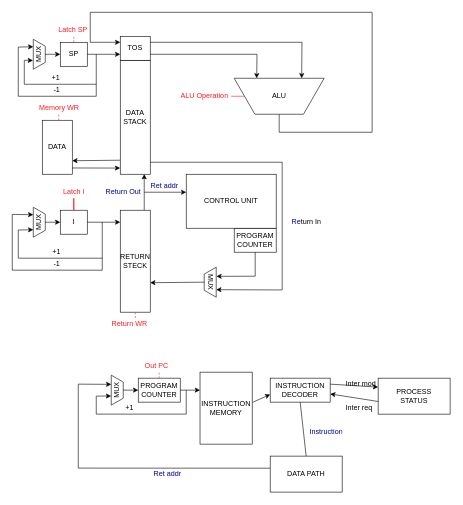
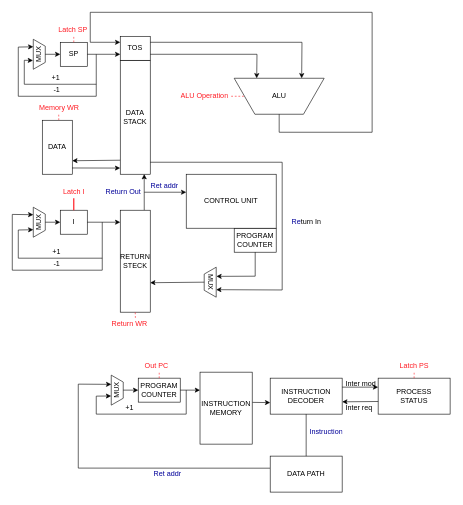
  <mxCell id="0" />
  <mxCell id="1" parent="0" />
  <mxCell id="2" value="DATA STACK" style="rounded=0;whiteSpace=wrap;html=1;" parent="1" vertex="1"><mxGeometry x="200" y="100" width="50" height="190" as="geometry" /></mxCell>
  <mxCell id="3" value="TOS" style="rounded=0;whiteSpace=wrap;html=1;" parent="1" vertex="1"><mxGeometry x="200" y="60" width="50" height="40" as="geometry" /></mxCell>
  <mxCell id="4" value="ALU&lt;br&gt;" style="verticalLabelPosition=middle;verticalAlign=middle;html=1;shape=trapezoid;perimeter=trapezoidPerimeter;whiteSpace=wrap;size=0.23;arcSize=10;flipV=1;labelPosition=center;align=center;" parent="1" vertex="1"><mxGeometry x="390" y="130" width="150" height="60" as="geometry" /></mxCell>
  <mxCell id="5" value="" style="endArrow=classic;html=1;rounded=0;exitX=1;exitY=0.75;exitDx=0;exitDy=0;entryX=0.25;entryY=0;entryDx=0;entryDy=0;" parent="1" source="3" target="4" edge="1"><mxGeometry width="50" height="50" relative="1" as="geometry"><mxPoint x="350" y="80" as="sourcePoint" /><mxPoint x="400" y="30" as="targetPoint" /><Array as="points"><mxPoint x="428" y="90" /></Array></mxGeometry></mxCell>
  <mxCell id="6" value="" style="endArrow=classic;html=1;rounded=0;exitX=1;exitY=0.25;exitDx=0;exitDy=0;entryX=0.75;entryY=0;entryDx=0;entryDy=0;" parent="1" source="3" target="4" edge="1"><mxGeometry width="50" height="50" relative="1" as="geometry"><mxPoint x="350" y="80" as="sourcePoint" /><mxPoint x="400" y="30" as="targetPoint" /><Array as="points"><mxPoint x="503" y="70" /></Array></mxGeometry></mxCell>
  <mxCell id="7" value="SP" style="rounded=0;whiteSpace=wrap;html=1;" parent="1" vertex="1"><mxGeometry x="100" y="70" width="45" height="40" as="geometry" /></mxCell>
  <mxCell id="8" value="" style="endArrow=classic;html=1;rounded=0;exitX=1;exitY=0.5;exitDx=0;exitDy=0;entryX=0;entryY=0.75;entryDx=0;entryDy=0;" parent="1" source="7" target="3" edge="1"><mxGeometry width="50" height="50" relative="1" as="geometry"><mxPoint x="300" y="150" as="sourcePoint" /><mxPoint x="350" y="100" as="targetPoint" /></mxGeometry></mxCell>
  <mxCell id="9" value="" style="endArrow=classic;html=1;rounded=0;exitX=0.5;exitY=1;exitDx=0;exitDy=0;entryX=0;entryY=0.25;entryDx=0;entryDy=0;" parent="1" source="4" target="3" edge="1"><mxGeometry width="50" height="50" relative="1" as="geometry"><mxPoint x="290" y="150" as="sourcePoint" /><mxPoint x="200" y="20" as="targetPoint" /><Array as="points"><mxPoint x="465" y="220" /><mxPoint x="620" y="220" /><mxPoint x="620" y="20" /><mxPoint x="150" y="20" /><mxPoint x="150" y="70" /></Array></mxGeometry></mxCell>
  <mxCell id="10" value="RETURN&lt;br&gt;STECK" style="rounded=0;whiteSpace=wrap;html=1;" parent="1" vertex="1"><mxGeometry x="200" y="350" width="50" height="170" as="geometry" /></mxCell>
  <mxCell id="11" value="" style="endArrow=classic;html=1;rounded=0;exitX=0.8;exitY=-0.001;exitDx=0;exitDy=0;entryX=0.799;entryY=0.999;entryDx=0;entryDy=0;exitPerimeter=0;entryPerimeter=0;" parent="1" source="10" target="2" edge="1"><mxGeometry width="50" height="50" relative="1" as="geometry"><mxPoint x="350" y="270" as="sourcePoint" /><mxPoint x="400" y="220" as="targetPoint" /></mxGeometry></mxCell>
  <mxCell id="12" value="" style="endArrow=classic;html=1;rounded=0;entryX=0.75;entryY=0;entryDx=0;entryDy=0;" parent="1" edge="1" target="34"><mxGeometry width="50" height="50" relative="1" as="geometry"><mxPoint x="250" y="270" as="sourcePoint" /><mxPoint x="430" y="530" as="targetPoint" /><Array as="points"><mxPoint x="470" y="270" /><mxPoint x="470" y="483" /></Array></mxGeometry></mxCell>
  <mxCell id="13" value="PROGRAM COUNTER" style="rounded=0;whiteSpace=wrap;html=1;" parent="1" vertex="1"><mxGeometry x="390" y="380" width="70" height="40" as="geometry" /></mxCell>
  <mxCell id="14" value="" style="endArrow=classic;html=1;rounded=0;exitX=0.5;exitY=1;exitDx=0;exitDy=0;entryX=0.306;entryY=1.019;entryDx=0;entryDy=0;entryPerimeter=0;" parent="1" source="13" target="34" edge="1"><mxGeometry width="50" height="50" relative="1" as="geometry"><mxPoint x="330" y="330" as="sourcePoint" /><mxPoint x="425" y="480" as="targetPoint" /><Array as="points"><mxPoint x="425" y="460" /></Array></mxGeometry></mxCell>
  <mxCell id="15" value="DATA&lt;br&gt;" style="rounded=0;whiteSpace=wrap;html=1;" parent="1" vertex="1"><mxGeometry x="70" y="200" width="50" height="90" as="geometry" /></mxCell>
  <mxCell id="16" value="" style="endArrow=classic;html=1;rounded=0;exitX=0.995;exitY=0.884;exitDx=0;exitDy=0;exitPerimeter=0;entryX=-0.003;entryY=0.946;entryDx=0;entryDy=0;entryPerimeter=0;" parent="1" source="15" target="2" edge="1"><mxGeometry width="50" height="50" relative="1" as="geometry"><mxPoint x="420" y="390" as="sourcePoint" /><mxPoint x="470" y="340" as="targetPoint" /></mxGeometry></mxCell>
  <mxCell id="17" value="" style="endArrow=classic;html=1;rounded=0;entryX=1;entryY=0.75;entryDx=0;entryDy=0;exitX=-0.004;exitY=0.877;exitDx=0;exitDy=0;exitPerimeter=0;" parent="1" source="2" target="15" edge="1"><mxGeometry width="50" height="50" relative="1" as="geometry"><mxPoint x="320" y="320" as="sourcePoint" /><mxPoint x="370" y="270" as="targetPoint" /></mxGeometry></mxCell>
  <mxCell id="18" value="I" style="rounded=0;whiteSpace=wrap;html=1;" parent="1" vertex="1"><mxGeometry x="100" y="350" width="45" height="40" as="geometry" /></mxCell>
  <mxCell id="19" value="" style="endArrow=classic;html=1;rounded=0;exitX=1;exitY=0.5;exitDx=0;exitDy=0;" parent="1" source="18" edge="1"><mxGeometry width="50" height="50" relative="1" as="geometry"><mxPoint x="240" y="400" as="sourcePoint" /><mxPoint x="200" y="370" as="targetPoint" /></mxGeometry></mxCell>
  <mxCell id="20" value="MUX" style="verticalLabelPosition=middle;verticalAlign=middle;html=1;shape=trapezoid;perimeter=trapezoidPerimeter;whiteSpace=wrap;size=0.23;arcSize=10;flipV=1;labelPosition=center;align=center;rotation=-90;" parent="1" vertex="1"><mxGeometry x="40" y="360" width="50" height="20" as="geometry" /></mxCell>
  <mxCell id="21" value="MUX" style="verticalLabelPosition=middle;verticalAlign=middle;html=1;shape=trapezoid;perimeter=trapezoidPerimeter;whiteSpace=wrap;size=0.23;arcSize=10;flipV=1;labelPosition=center;align=center;rotation=-90;" parent="1" vertex="1"><mxGeometry x="40" y="80" width="50" height="20" as="geometry" /></mxCell>
  <mxCell id="22" value="" style="endArrow=classic;html=1;rounded=0;entryX=0.75;entryY=0;entryDx=0;entryDy=0;" parent="1" target="21" edge="1"><mxGeometry width="50" height="50" relative="1" as="geometry"><mxPoint x="160" y="90" as="sourcePoint" /><mxPoint x="30" y="70" as="targetPoint" /><Array as="points"><mxPoint x="160" y="160" /><mxPoint x="30" y="160" /><mxPoint x="30" y="78" /></Array></mxGeometry></mxCell>
  <mxCell id="23" value="" style="endArrow=classic;html=1;rounded=0;entryX=0.294;entryY=1.026;entryDx=0;entryDy=0;entryPerimeter=0;" parent="1" target="21" edge="1"><mxGeometry width="50" height="50" relative="1" as="geometry"><mxPoint x="160" y="140" as="sourcePoint" /><mxPoint x="40" y="140" as="targetPoint" /><Array as="points"><mxPoint x="40" y="140" /><mxPoint x="40" y="100" /></Array></mxGeometry></mxCell>
  <mxCell id="24" value="" style="endArrow=classic;html=1;rounded=0;exitX=0.5;exitY=1;exitDx=0;exitDy=0;entryX=0;entryY=0.5;entryDx=0;entryDy=0;" parent="1" source="21" target="7" edge="1"><mxGeometry width="50" height="50" relative="1" as="geometry"><mxPoint x="180" y="130" as="sourcePoint" /><mxPoint x="230" y="80" as="targetPoint" /></mxGeometry></mxCell>
  <mxCell id="25" value="" style="endArrow=classic;html=1;rounded=0;exitX=0.5;exitY=1;exitDx=0;exitDy=0;entryX=0;entryY=0.5;entryDx=0;entryDy=0;" parent="1" source="20" target="18" edge="1"><mxGeometry width="50" height="50" relative="1" as="geometry"><mxPoint x="140" y="350" as="sourcePoint" /><mxPoint x="190" y="300" as="targetPoint" /></mxGeometry></mxCell>
  <mxCell id="26" value="" style="endArrow=classic;html=1;rounded=0;entryX=0.75;entryY=0;entryDx=0;entryDy=0;" parent="1" target="20" edge="1"><mxGeometry width="50" height="50" relative="1" as="geometry"><mxPoint x="170" y="370" as="sourcePoint" /><mxPoint x="190" y="300" as="targetPoint" /><Array as="points"><mxPoint x="170" y="450" /><mxPoint x="20" y="450" /><mxPoint x="20" y="357" /></Array></mxGeometry></mxCell>
  <mxCell id="27" value="" style="endArrow=classic;html=1;rounded=0;entryX=0.25;entryY=0;entryDx=0;entryDy=0;" parent="1" target="20" edge="1"><mxGeometry width="50" height="50" relative="1" as="geometry"><mxPoint x="170" y="430" as="sourcePoint" /><mxPoint x="30" y="430" as="targetPoint" /><Array as="points"><mxPoint x="30" y="430" /><mxPoint x="30" y="383" /></Array></mxGeometry></mxCell>
  <mxCell id="28" value="+1" style="text;strokeColor=none;fillColor=none;align=left;verticalAlign=middle;spacingLeft=4;spacingRight=4;overflow=hidden;points=[[0,0.5],[1,0.5]];portConstraint=eastwest;rotatable=0;whiteSpace=wrap;html=1;" parent="1" vertex="1"><mxGeometry x="81.25" y="410" width="27.5" height="20" as="geometry" /></mxCell>
  <mxCell id="29" value="-1" style="text;strokeColor=none;fillColor=none;align=left;verticalAlign=middle;spacingLeft=4;spacingRight=4;overflow=hidden;points=[[0,0.5],[1,0.5]];portConstraint=eastwest;rotatable=0;whiteSpace=wrap;html=1;" parent="1" vertex="1"><mxGeometry x="82.5" y="430" width="27.5" height="20" as="geometry" /></mxCell>
  <mxCell id="30" value="+1" style="text;strokeColor=none;fillColor=none;align=left;verticalAlign=middle;spacingLeft=4;spacingRight=4;overflow=hidden;points=[[0,0.5],[1,0.5]];portConstraint=eastwest;rotatable=0;whiteSpace=wrap;html=1;" parent="1" vertex="1"><mxGeometry x="80" y="120" width="27.5" height="20" as="geometry" /></mxCell>
  <mxCell id="31" value="-1" style="text;strokeColor=none;fillColor=none;align=left;verticalAlign=middle;spacingLeft=4;spacingRight=4;overflow=hidden;points=[[0,0.5],[1,0.5]];portConstraint=eastwest;rotatable=0;whiteSpace=wrap;html=1;" parent="1" vertex="1"><mxGeometry x="82.5" y="140" width="27.5" height="20" as="geometry" /></mxCell>
  <mxCell id="32" value="" style="endArrow=classic;html=1;rounded=0;" parent="1" edge="1"><mxGeometry width="50" height="50" relative="1" as="geometry"><mxPoint x="240" y="320" as="sourcePoint" /><mxPoint x="310" y="320" as="targetPoint" /></mxGeometry></mxCell>
  <mxCell id="33" value="CONTROL UNIT" style="rounded=0;whiteSpace=wrap;html=1;" parent="1" vertex="1"><mxGeometry x="310" y="290" width="150" height="90" as="geometry" /></mxCell>
  <mxCell id="34" value="MUX" style="verticalLabelPosition=middle;verticalAlign=middle;html=1;shape=trapezoid;perimeter=trapezoidPerimeter;whiteSpace=wrap;size=0.23;arcSize=10;flipV=1;labelPosition=center;align=center;rotation=90;" vertex="1" parent="1"><mxGeometry x="325" y="460" width="50" height="20" as="geometry" /></mxCell>
  <mxCell id="35" value="" style="endArrow=classic;html=1;rounded=0;exitX=0.5;exitY=1;exitDx=0;exitDy=0;entryX=0.998;entryY=0.711;entryDx=0;entryDy=0;entryPerimeter=0;" edge="1" parent="1" source="34" target="10"><mxGeometry width="50" height="50" relative="1" as="geometry"><mxPoint x="320" y="380" as="sourcePoint" /><mxPoint x="370" y="330" as="targetPoint" /></mxGeometry></mxCell>
  <mxCell id="36" value="DATA PATH" style="rounded=0;whiteSpace=wrap;html=1;" vertex="1" parent="1"><mxGeometry x="450" y="760" width="120" height="60" as="geometry" /></mxCell>
  <mxCell id="37" value="PROGRAM COUNTER" style="rounded=0;whiteSpace=wrap;html=1;" vertex="1" parent="1"><mxGeometry x="230" y="630" width="70" height="40" as="geometry" /></mxCell>
  <mxCell id="38" value="MUX" style="verticalLabelPosition=middle;verticalAlign=middle;html=1;shape=trapezoid;perimeter=trapezoidPerimeter;whiteSpace=wrap;size=0.23;arcSize=10;flipV=1;labelPosition=center;align=center;rotation=-90;" vertex="1" parent="1"><mxGeometry x="170" y="640" width="50" height="20" as="geometry" /></mxCell>
  <mxCell id="39" value="INSTRUCTION&lt;br&gt;MEMORY" style="rounded=0;whiteSpace=wrap;html=1;" vertex="1" parent="1"><mxGeometry x="333" y="620" width="87" height="120" as="geometry" /></mxCell>
- <mxCell id="40" value="INSTRUCTION DECODER" style="rounded=0;whiteSpace=wrap;html=1;" vertex="1" parent="1"><mxGeometry x="450" y="630" width="100" height="40" as="geometry" /></mxCell>
+ <mxCell id="40" value="INSTRUCTION DECODER" style="rounded=0;whiteSpace=wrap;html=1;" vertex="1" parent="1"><mxGeometry x="450" y="630" width="120" height="60" as="geometry" /></mxCell>
  <mxCell id="41" value="PROCESS&lt;br&gt;STATUS" style="rounded=0;whiteSpace=wrap;html=1;" vertex="1" parent="1"><mxGeometry x="630" y="630" width="120" height="60" as="geometry" /></mxCell>
  <mxCell id="42" value="" style="endArrow=classic;html=1;rounded=0;entryX=0;entryY=0.25;entryDx=0;entryDy=0;exitX=1;exitY=0.25;exitDx=0;exitDy=0;" edge="1" parent="1" source="40" target="41"><mxGeometry width="50" height="50" relative="1" as="geometry"><mxPoint x="490" y="620" as="sourcePoint" /><mxPoint x="540" y="570" as="targetPoint" /></mxGeometry></mxCell>
  <mxCell id="43" value="" style="endArrow=classic;html=1;rounded=0;exitX=0.001;exitY=0.649;exitDx=0;exitDy=0;exitPerimeter=0;entryX=1.001;entryY=0.658;entryDx=0;entryDy=0;entryPerimeter=0;" edge="1" parent="1" source="41" target="40"><mxGeometry width="50" height="50" relative="1" as="geometry"><mxPoint x="490" y="620" as="sourcePoint" /><mxPoint x="540" y="570" as="targetPoint" /></mxGeometry></mxCell>
  <mxCell id="44" value="" style="endArrow=none;html=1;rounded=0;entryX=0.5;entryY=0;entryDx=0;entryDy=0;exitX=0.5;exitY=1;exitDx=0;exitDy=0;" edge="1" parent="1" source="40" target="36"><mxGeometry width="50" height="50" relative="1" as="geometry"><mxPoint x="460" y="730" as="sourcePoint" /><mxPoint x="510" y="680" as="targetPoint" /></mxGeometry></mxCell>
  <mxCell id="45" value="" style="endArrow=classic;html=1;rounded=0;exitX=1.006;exitY=0.42;exitDx=0;exitDy=0;exitPerimeter=0;entryX=0;entryY=0.68;entryDx=0;entryDy=0;entryPerimeter=0;" edge="1" parent="1" source="39" target="40"><mxGeometry width="50" height="50" relative="1" as="geometry"><mxPoint x="460" y="730" as="sourcePoint" /><mxPoint x="510" y="680" as="targetPoint" /></mxGeometry></mxCell>
  <mxCell id="46" value="" style="endArrow=classic;html=1;rounded=0;entryX=0;entryY=0.25;entryDx=0;entryDy=0;" edge="1" parent="1" target="39"><mxGeometry width="50" height="50" relative="1" as="geometry"><mxPoint x="300" y="650" as="sourcePoint" /><mxPoint x="340" y="610" as="targetPoint" /></mxGeometry></mxCell>
  <mxCell id="47" value="" style="endArrow=classic;html=1;rounded=0;exitX=0.5;exitY=1;exitDx=0;exitDy=0;entryX=0;entryY=0.5;entryDx=0;entryDy=0;" edge="1" parent="1" source="38" target="37"><mxGeometry width="50" height="50" relative="1" as="geometry"><mxPoint x="290" y="660" as="sourcePoint" /><mxPoint x="340" y="610" as="targetPoint" /></mxGeometry></mxCell>
  <mxCell id="48" value="" style="endArrow=classic;html=1;rounded=0;exitX=-0.003;exitY=0.336;exitDx=0;exitDy=0;exitPerimeter=0;entryX=0.693;entryY=1.001;entryDx=0;entryDy=0;entryPerimeter=0;" edge="1" parent="1" source="36" target="38"><mxGeometry width="50" height="50" relative="1" as="geometry"><mxPoint x="290" y="660" as="sourcePoint" /><mxPoint x="340" y="610" as="targetPoint" /><Array as="points"><mxPoint x="130" y="780" /><mxPoint x="130" y="640" /></Array></mxGeometry></mxCell>
  <mxCell id="49" value="" style="endArrow=classic;html=1;rounded=0;entryX=0.305;entryY=1.01;entryDx=0;entryDy=0;entryPerimeter=0;" edge="1" parent="1" target="38"><mxGeometry width="50" height="50" relative="1" as="geometry"><mxPoint x="310" y="650" as="sourcePoint" /><mxPoint x="290" y="680" as="targetPoint" /><Array as="points"><mxPoint x="310" y="690" /><mxPoint x="160" y="690" /><mxPoint x="160" y="660" /></Array></mxGeometry></mxCell>
  <mxCell id="50" value="+1" style="text;strokeColor=none;fillColor=none;align=left;verticalAlign=middle;spacingLeft=4;spacingRight=4;overflow=hidden;points=[[0,0.5],[1,0.5]];portConstraint=eastwest;rotatable=0;whiteSpace=wrap;html=1;" vertex="1" parent="1"><mxGeometry x="202.5" y="670" width="27.5" height="20" as="geometry" /></mxCell>
  <mxCell id="51" value="&lt;font color=&quot;#000099&quot;&gt;Re&lt;/font&gt;turn In" style="text;strokeColor=none;fillColor=none;align=left;verticalAlign=middle;spacingLeft=4;spacingRight=4;overflow=hidden;points=[[0,0.5],[1,0.5]];portConstraint=eastwest;rotatable=0;whiteSpace=wrap;html=1;" vertex="1" parent="1"><mxGeometry x="480" y="350" width="60" height="40" as="geometry" /></mxCell>
  <mxCell id="52" value="&lt;font color=&quot;#000099&quot;&gt;Return Out&lt;/font&gt;" style="text;strokeColor=none;fillColor=none;align=left;verticalAlign=middle;spacingLeft=4;spacingRight=4;overflow=hidden;points=[[0,0.5],[1,0.5]];portConstraint=eastwest;rotatable=0;whiteSpace=wrap;html=1;" vertex="1" parent="1"><mxGeometry x="170" y="300" width="75" height="40" as="geometry" /></mxCell>
  <mxCell id="53" value="&lt;font color=&quot;#000099&quot;&gt;Ret addr&lt;/font&gt;" style="text;strokeColor=none;fillColor=none;align=left;verticalAlign=middle;spacingLeft=4;spacingRight=4;overflow=hidden;points=[[0,0.5],[1,0.5]];portConstraint=eastwest;rotatable=0;whiteSpace=wrap;html=1;" vertex="1" parent="1"><mxGeometry x="245" y="290" width="60" height="40" as="geometry" /></mxCell>
  <mxCell id="54" value="&lt;font color=&quot;#ff1c24&quot;&gt;Latch SP&lt;/font&gt;" style="text;strokeColor=none;fillColor=none;align=left;verticalAlign=middle;spacingLeft=4;spacingRight=4;overflow=hidden;points=[[0,0.5],[1,0.5]];portConstraint=eastwest;rotatable=0;whiteSpace=wrap;html=1;" vertex="1" parent="1"><mxGeometry x="90.63" y="40" width="63.75" height="20" as="geometry" /></mxCell>
  <mxCell id="55" value="&lt;font color=&quot;#ff1c24&quot;&gt;Latch I&lt;/font&gt;" style="text;strokeColor=none;fillColor=none;align=left;verticalAlign=middle;spacingLeft=4;spacingRight=4;overflow=hidden;points=[[0,0.5],[1,0.5]];portConstraint=eastwest;rotatable=0;whiteSpace=wrap;html=1;" vertex="1" parent="1"><mxGeometry x="98.75" y="310" width="47.5" height="20" as="geometry" /></mxCell>
  <mxCell id="56" value="&lt;font color=&quot;#ff1c24&quot;&gt;Memory WR&lt;/font&gt;" style="text;strokeColor=none;fillColor=none;align=left;verticalAlign=middle;spacingLeft=4;spacingRight=4;overflow=hidden;points=[[0,0.5],[1,0.5]];portConstraint=eastwest;rotatable=0;whiteSpace=wrap;html=1;" vertex="1" parent="1"><mxGeometry x="59.38" y="170" width="85.62" height="20" as="geometry" /></mxCell>
  <mxCell id="57" value="&lt;font color=&quot;#ff1c24&quot;&gt;ALU Operation&lt;/font&gt;" style="text;strokeColor=none;fillColor=none;align=left;verticalAlign=middle;spacingLeft=4;spacingRight=4;overflow=hidden;points=[[0,0.5],[1,0.5]];portConstraint=eastwest;rotatable=0;whiteSpace=wrap;html=1;" vertex="1" parent="1"><mxGeometry x="295" y="150" width="90" height="20" as="geometry" /></mxCell>
  <mxCell id="58" value="&lt;font color=&quot;#ff1c24&quot;&gt;Return WR&lt;/font&gt;" style="text;strokeColor=none;fillColor=none;align=left;verticalAlign=middle;spacingLeft=4;spacingRight=4;overflow=hidden;points=[[0,0.5],[1,0.5]];portConstraint=eastwest;rotatable=0;whiteSpace=wrap;html=1;" vertex="1" parent="1"><mxGeometry x="180" y="530" width="90" height="20" as="geometry" /></mxCell>
  <mxCell id="59" value="&lt;font color=&quot;#ff1c24&quot;&gt;Out PC&lt;/font&gt;" style="text;strokeColor=none;fillColor=none;align=left;verticalAlign=middle;spacingLeft=4;spacingRight=4;overflow=hidden;points=[[0,0.5],[1,0.5]];portConstraint=eastwest;rotatable=0;whiteSpace=wrap;html=1;" vertex="1" parent="1"><mxGeometry x="235" y="600" width="60" height="20" as="geometry" /></mxCell>
  <mxCell id="60" value="&lt;font color=&quot;#000099&quot;&gt;Ret addr&lt;/font&gt;" style="text;strokeColor=none;fillColor=none;align=left;verticalAlign=middle;spacingLeft=4;spacingRight=4;overflow=hidden;points=[[0,0.5],[1,0.5]];portConstraint=eastwest;rotatable=0;whiteSpace=wrap;html=1;" vertex="1" parent="1"><mxGeometry x="250" y="770" width="60" height="40" as="geometry" /></mxCell>
+ <mxCell id="61" value="&lt;font color=&quot;#ff1c24&quot;&gt;Latch PS&lt;/font&gt;" style="text;strokeColor=none;fillColor=none;align=left;verticalAlign=middle;spacingLeft=4;spacingRight=4;overflow=hidden;points=[[0,0.5],[1,0.5]];portConstraint=eastwest;rotatable=0;whiteSpace=wrap;html=1;" vertex="1" parent="1"><mxGeometry x="660" y="600" width="60" height="20" as="geometry" /></mxCell>
  <mxCell id="62" value="&lt;font color=&quot;#000099&quot;&gt;Instruction&lt;/font&gt;" style="text;strokeColor=none;fillColor=none;align=left;verticalAlign=middle;spacingLeft=4;spacingRight=4;overflow=hidden;points=[[0,0.5],[1,0.5]];portConstraint=eastwest;rotatable=0;whiteSpace=wrap;html=1;" vertex="1" parent="1"><mxGeometry x="510" y="700" width="70" height="40" as="geometry" /></mxCell>
  <mxCell id="63" value="" style="endArrow=none;dashed=0;html=1;dashPattern=1 3;strokeWidth=2;rounded=0;exitX=0.5;exitY=0;exitDx=0;exitDy=0;strokeColor=#FF1C24;" edge="1" parent="1" source="18" target="55"><mxGeometry width="50" height="50" relative="1" as="geometry"><mxPoint x="130" y="360" as="sourcePoint" /><mxPoint x="180" y="310" as="targetPoint" /></mxGeometry></mxCell>
  <mxCell id="64" value="" style="endArrow=none;dashed=1;html=1;rounded=0;entryX=0.444;entryY=0.942;entryDx=0;entryDy=0;entryPerimeter=0;exitX=0.55;exitY=-0.003;exitDx=0;exitDy=0;exitPerimeter=0;strokeColor=#FF1C24;" edge="1" parent="1" source="15" target="56"><mxGeometry width="50" height="50" relative="1" as="geometry"><mxPoint x="100" y="230" as="sourcePoint" /><mxPoint x="150" y="180" as="targetPoint" /></mxGeometry></mxCell>
  <mxCell id="65" value="" style="endArrow=none;dashed=1;html=1;rounded=0;exitX=0.5;exitY=0;exitDx=0;exitDy=0;strokeColor=#FF1C24;" edge="1" parent="1" source="7" target="54"><mxGeometry width="50" height="50" relative="1" as="geometry"><mxPoint x="130" y="100" as="sourcePoint" /><mxPoint x="180" y="50" as="targetPoint" /></mxGeometry></mxCell>
- <mxCell id="66" value="" style="endArrow=none;dashed=0;html=1;rounded=0;exitX=1;exitY=0.5;exitDx=0;exitDy=0;entryX=0;entryY=0.5;entryDx=0;entryDy=0;strokeColor=#FF1C24;" edge="1" parent="1" source="57" target="4"><mxGeometry width="50" height="50" relative="1" as="geometry"><mxPoint x="410" y="210" as="sourcePoint" /><mxPoint x="460" y="160" as="targetPoint" /></mxGeometry></mxCell>
+ <mxCell id="66" value="" style="endArrow=none;dashed=1;html=1;rounded=0;exitX=1;exitY=0.5;exitDx=0;exitDy=0;entryX=0;entryY=0.5;entryDx=0;entryDy=0;strokeColor=#FF1C24;" edge="1" parent="1" source="57" target="4"><mxGeometry width="50" height="50" relative="1" as="geometry"><mxPoint x="410" y="210" as="sourcePoint" /><mxPoint x="460" y="160" as="targetPoint" /></mxGeometry></mxCell>
  <mxCell id="67" value="" style="endArrow=none;dashed=1;html=1;rounded=0;entryX=0.5;entryY=1;entryDx=0;entryDy=0;exitX=0.503;exitY=-0.028;exitDx=0;exitDy=0;exitPerimeter=0;strokeColor=#FF1C24;" edge="1" parent="1" source="58" target="10"><mxGeometry width="50" height="50" relative="1" as="geometry"><mxPoint x="230" y="560" as="sourcePoint" /><mxPoint x="280" y="510" as="targetPoint" /></mxGeometry></mxCell>
  <mxCell id="68" value="" style="endArrow=none;dashed=1;html=1;rounded=0;exitX=0.5;exitY=0;exitDx=0;exitDy=0;strokeColor=#FF1C24;" edge="1" parent="1" source="37" target="59"><mxGeometry width="50" height="50" relative="1" as="geometry"><mxPoint x="230" y="680" as="sourcePoint" /><mxPoint x="280" y="630" as="targetPoint" /></mxGeometry></mxCell>
+ <mxCell id="69" value="" style="endArrow=none;dashed=1;html=1;rounded=0;entryX=0.501;entryY=0.988;entryDx=0;entryDy=0;entryPerimeter=0;exitX=0.5;exitY=0;exitDx=0;exitDy=0;strokeColor=#FF1C24;" edge="1" parent="1" source="41" target="61"><mxGeometry width="50" height="50" relative="1" as="geometry"><mxPoint x="610" y="690" as="sourcePoint" /><mxPoint x="660" y="640" as="targetPoint" /></mxGeometry></mxCell>
  <mxCell id="70" value="Inter req" style="text;strokeColor=none;fillColor=none;align=left;verticalAlign=middle;spacingLeft=4;spacingRight=4;overflow=hidden;points=[[0,0.5],[1,0.5]];portConstraint=eastwest;rotatable=0;whiteSpace=wrap;html=1;" vertex="1" parent="1"><mxGeometry x="570" y="660" width="60" height="40" as="geometry" /></mxCell>
  <mxCell id="71" value="Inter mod" style="text;strokeColor=none;fillColor=none;align=left;verticalAlign=middle;spacingLeft=4;spacingRight=4;overflow=hidden;points=[[0,0.5],[1,0.5]];portConstraint=eastwest;rotatable=0;whiteSpace=wrap;html=1;" vertex="1" parent="1"><mxGeometry x="570" y="620" width="80" height="40" as="geometry" /></mxCell>
